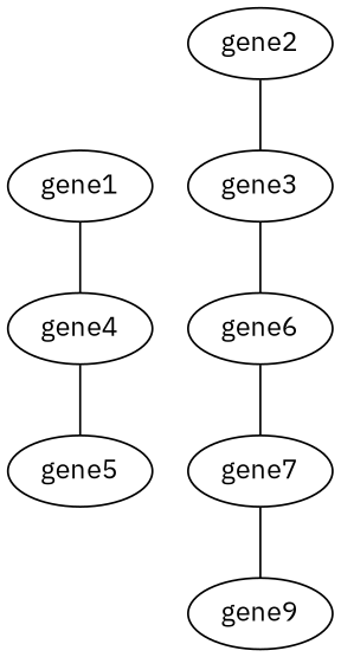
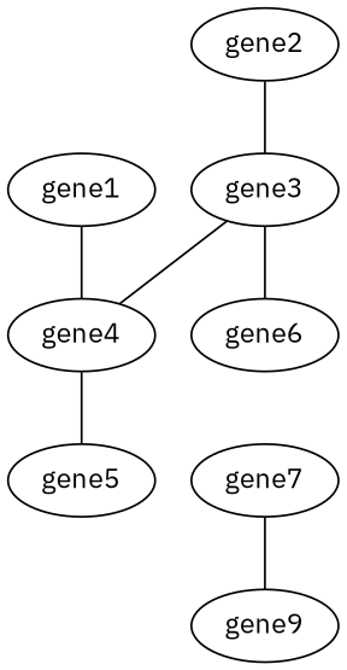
  strict graph {
    fontname="IBM Plex Sans"
    node [fontname="IBM Plex Sans"]
    edge [fontname="IBM Plex Sans"]
    gene1
    gene4
    gene2
    gene3
    gene6
    gene5
    gene7
    n8 [label=gene9]
    gene1 -- gene4
    gene4 -- gene5
    gene2 -- gene3
+   gene3 -- gene4
    gene3 -- gene6
-   gene6 -- gene7
    gene7 -- n8
  }
